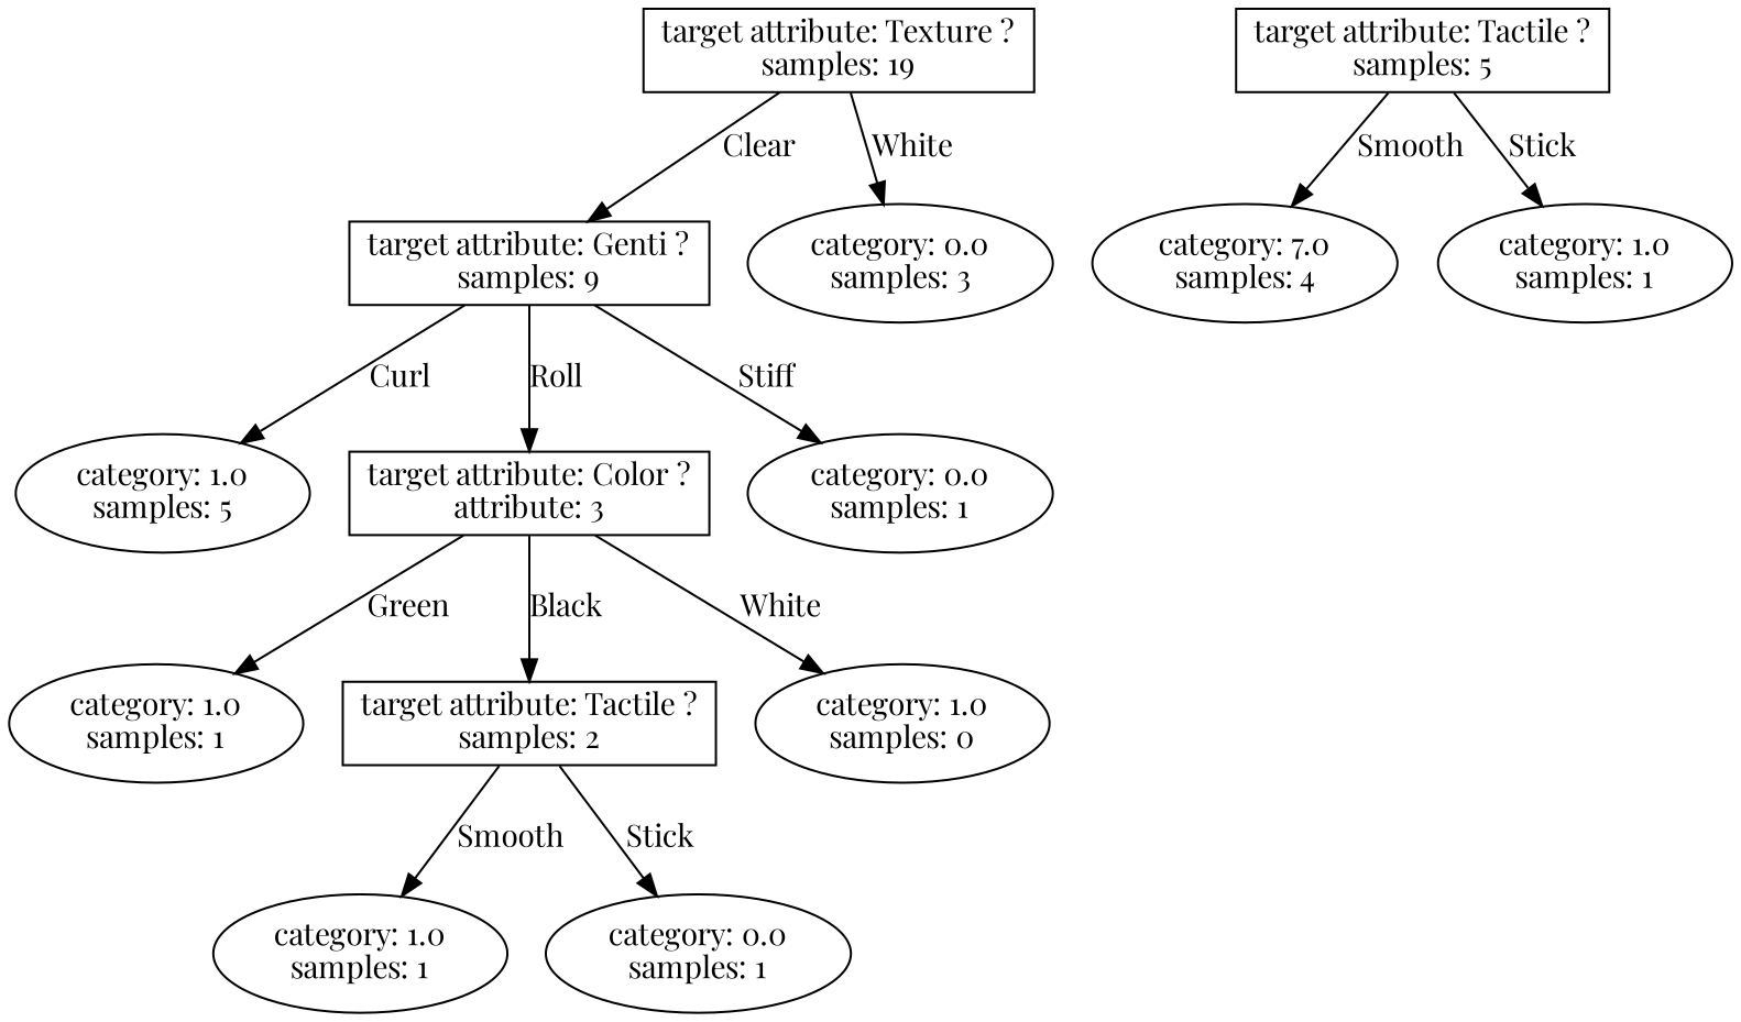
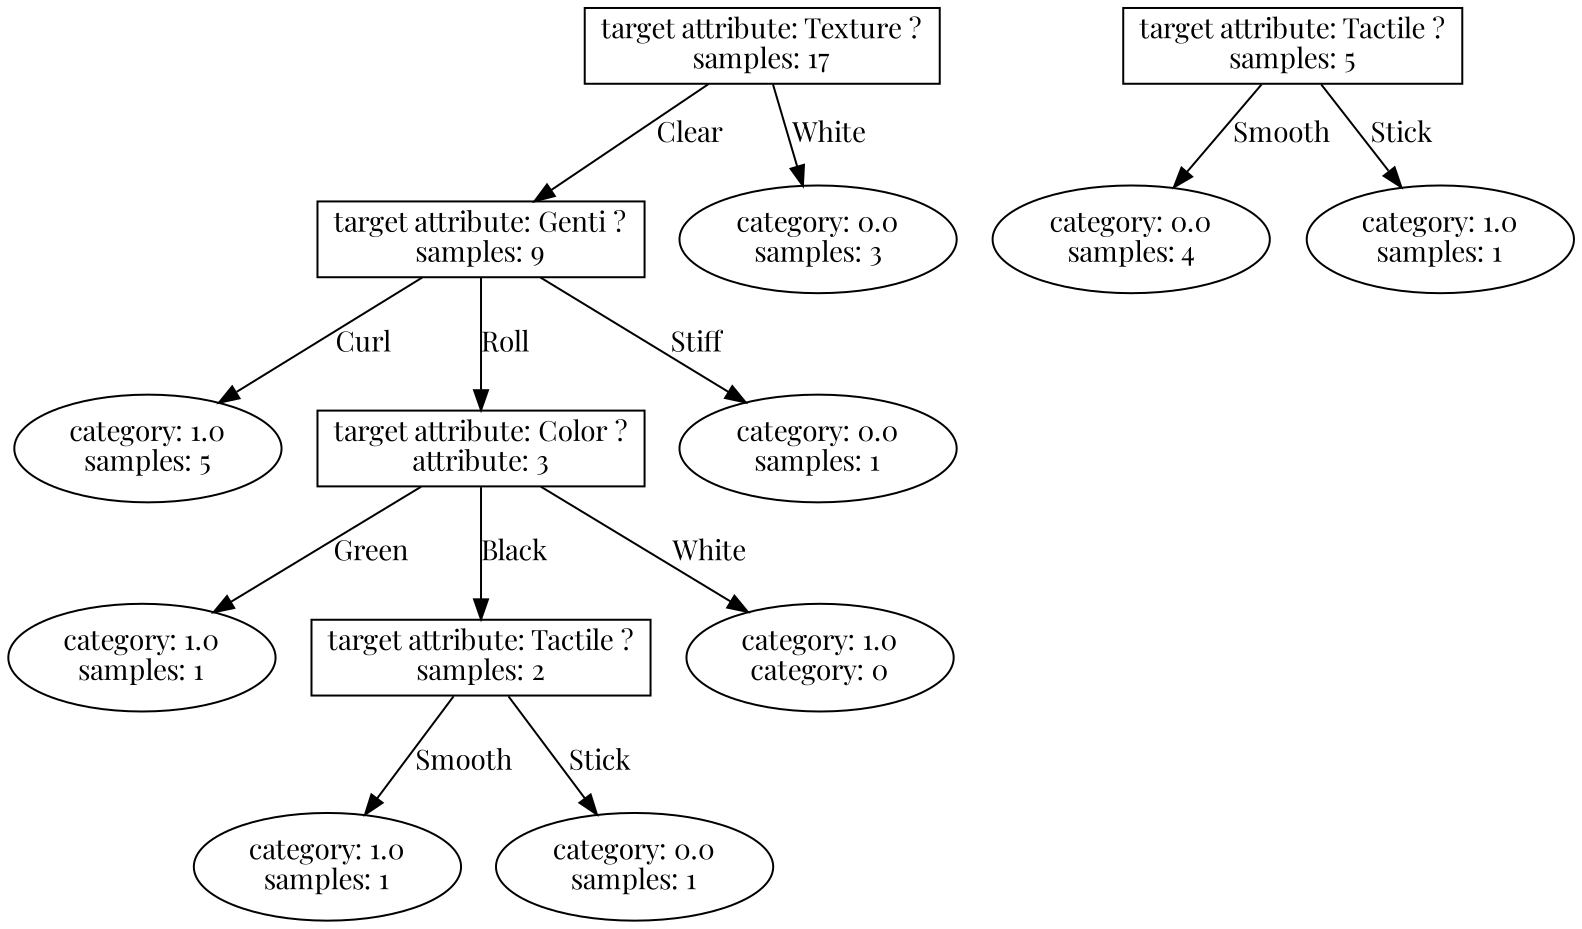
  digraph {
    fontname="Playfair Display"
    node [fontname="Playfair Display" shape=ellipse]
    edge [fontname="Playfair Display"]
-   n1 [label="target attribute: Texture ?\nsamples: 19" shape=box]
+   n1 [label="target attribute: Texture ?\nsamples: 17" shape=box]
    n2 [label="target attribute: Genti ?\nsamples: 9" shape=box]
    n3 [label="category: 0.0\nsamples: 3"]
    n4 [label="category: 1.0\nsamples: 5"]
    n5 [label="target attribute: Color ?\nattribute: 3" shape=box]
    n6 [label="category: 0.0\nsamples: 1"]
    n7 [label="target attribute: Tactile ?\nsamples: 5" shape=box]
-   n8 [label="category: 7.0\nsamples: 4"]
+   n8 [label="category: 0.0\nsamples: 4"]
    n9 [label="category: 1.0\nsamples: 1"]
    n10 [label="category: 1.0\nsamples: 1"]
    n11 [label="target attribute: Tactile ?\nsamples: 2" shape=box]
-   n12 [label="category: 1.0\nsamples: 0"]
+   n12 [label="category: 1.0\ncategory: 0"]
    n13 [label="category: 1.0\nsamples: 1"]
    n14 [label="category: 0.0\nsamples: 1"]
    n1 -> n2 [label=Clear]
    n1 -> n3 [label=White]
    n2 -> n4 [label=Curl]
    n2 -> n5 [label=Roll]
    n2 -> n6 [label=Stiff]
    n5 -> n10 [label=Green]
    n5 -> n11 [label=Black]
    n5 -> n12 [label=White]
    n7 -> n8 [label=Smooth]
    n7 -> n9 [label=Stick]
    n11 -> n13 [label=Smooth]
    n11 -> n14 [label=Stick]
  }
